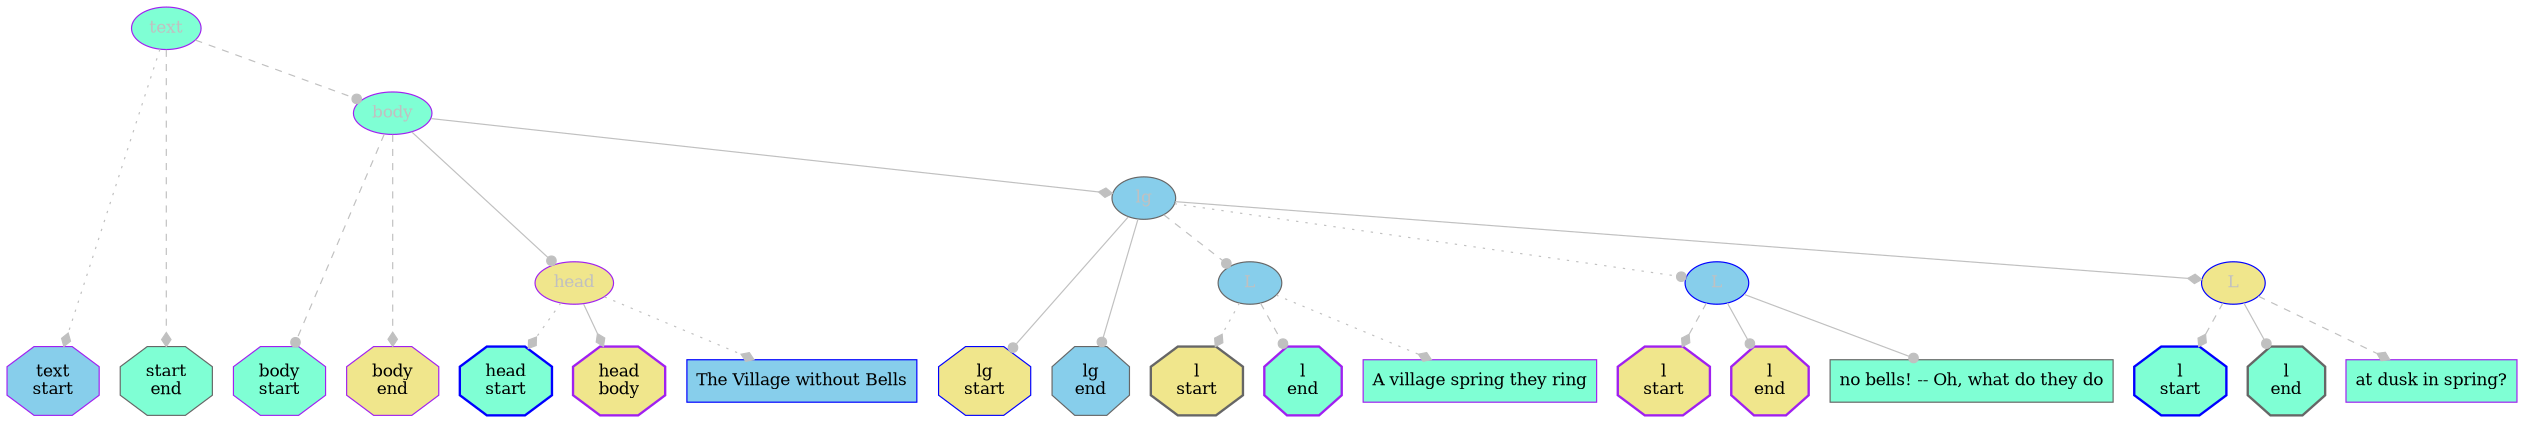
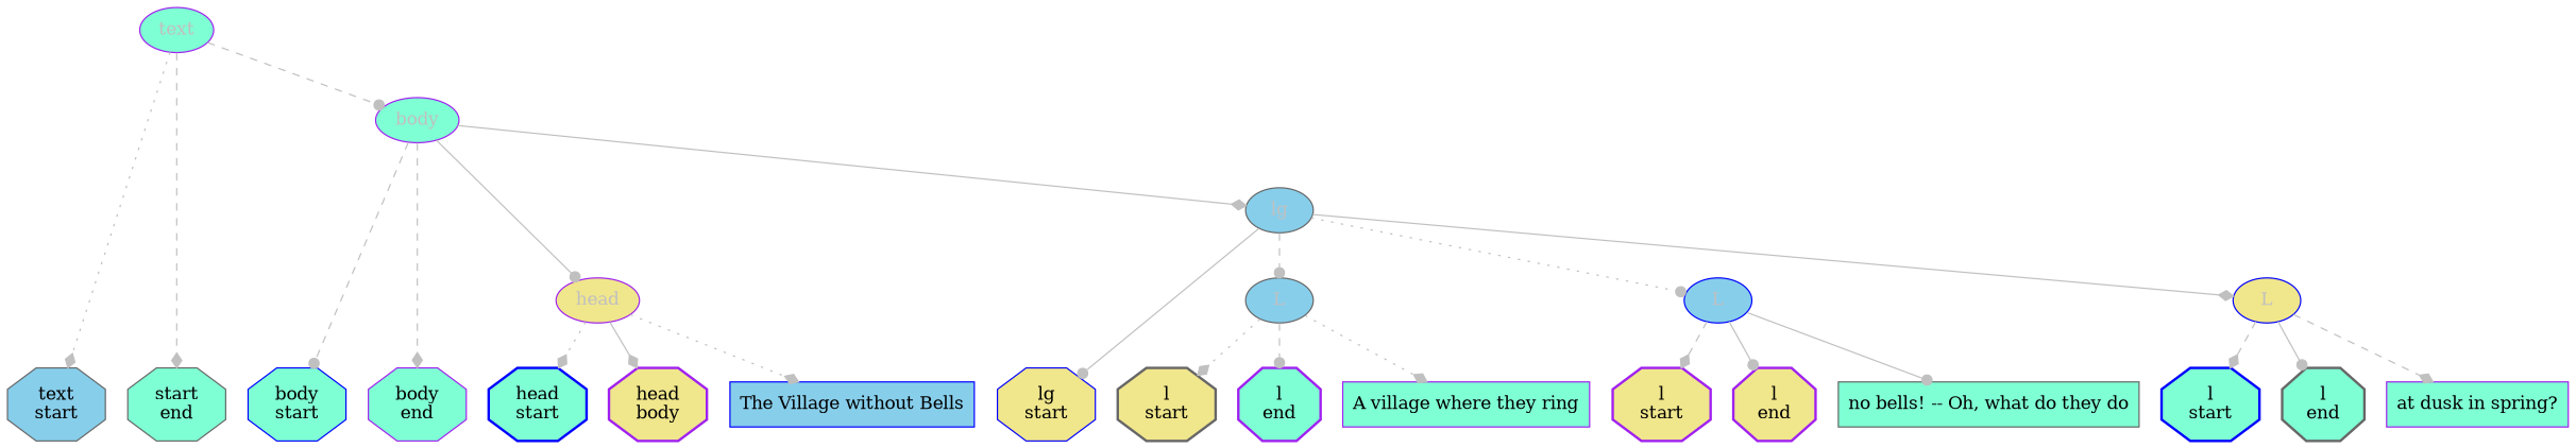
  digraph {
    node [color=purple fillcolor=aquamarine ordering=out shape=octagon style=filled]
    edge [arrowhead=diamond color=gray style=solid]
-   n1 [fillcolor=skyblue label="text\nstart"]
-   n2 [label="body\nstart"]
+   n1 [color=gray40 fillcolor=skyblue label="text\nstart"]
+   n2 [color=blue label="body\nstart"]
    n3 [color=blue label="head\nstart" style="bold,filled"]
    n4 [fillcolor=khaki label="head\nbody" style="bold,filled"]
    n5 [color=blue fillcolor=khaki label="lg\nstart"]
    n6 [color=gray40 fillcolor=khaki label="l\nstart" style="bold,filled"]
    n7 [label="l\nend" style="bold,filled"]
    n8 [fillcolor=khaki label="l\nstart" style="bold,filled"]
    n9 [fillcolor=khaki label="l\nend" style="bold,filled"]
    n10 [color=blue label="l\nstart" style="bold,filled"]
    n11 [color=gray40 label="l\nend" style="bold,filled"]
-   n12 [color=gray40 fillcolor=skyblue label="lg\nend"]
-   n13 [fillcolor=khaki label="body\nend"]
+   n13 [label="body\nend"]
    n14 [color=gray40 label="start\nend"]
    n15 [color=blue fillcolor=skyblue label="The Village without Bells" shape=box style="solid,filled"]
-   n16 [label="A village spring they ring" shape=box style="solid,filled"]
+   n16 [label="A village where they ring" shape=box style="solid,filled"]
    n17 [color=gray40 label="no bells! -- Oh, what do they do" shape=box style="solid,filled"]
    n18 [label="at dusk in spring?" shape=box style="solid,filled"]
    head [fillcolor=khaki fontcolor=gray shape=oval]
    n20 [color=gray40 fillcolor=skyblue fontcolor=gray label=L shape=oval]
    n21 [color=blue fillcolor=skyblue fontcolor=gray label=L shape=oval]
    n22 [color=blue fillcolor=khaki fontcolor=gray label=L shape=oval]
    text [fontcolor=gray shape=oval]
    body [fontcolor=gray shape=oval]
    lg [color=gray40 fillcolor=skyblue fontcolor=gray shape=oval]
    subgraph sub_1 {
      rank=same
      n1
      n2
      n3
      n4
      n5
      n6
      n7
      n8
      n9
      n10
      n11
-     n12
      n13
      n14
      n15
      n16
      n17
      n18
    }
    head -> n3 [style=dotted]
    head -> n4
    head -> n15 [style=dotted]
    n20 -> n6 [style=dotted]
    n20 -> n7 [arrowhead=dot style=dashed]
    n20 -> n16 [style=dotted]
    n21 -> n8 [style=dashed]
    n21 -> n9 [arrowhead=dot]
    n21 -> n17 [arrowhead=dot]
    n22 -> n10 [style=dashed]
    n22 -> n11 [arrowhead=dot]
    n22 -> n18 [style=dashed]
    text -> n1 [style=dotted]
    text -> n14 [style=dashed]
    text -> body [arrowhead=dot style=dashed]
    body -> n2 [arrowhead=dot style=dashed]
    body -> n13 [style=dashed]
    body -> head [arrowhead=dot]
    body -> lg
    lg -> n5 [arrowhead=dot]
-   lg -> n12 [arrowhead=dot]
    lg -> n20 [arrowhead=dot style=dashed]
    lg -> n21 [arrowhead=dot style=dotted]
    lg -> n22
  }
